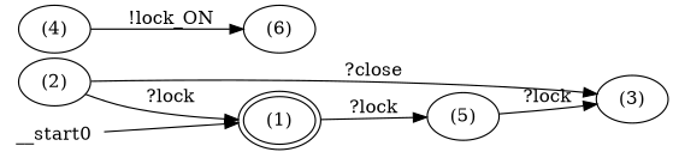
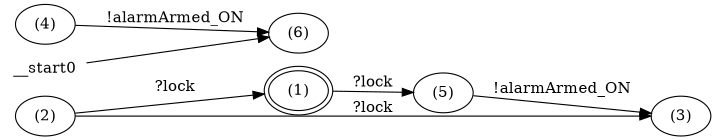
  digraph {
    mclimit=10.0
    nodesep=0.05
    rankdir=LR
    n1 [label="(1)" peripheries=2]
    n2 [label="(5)"]
    n3 [label="(2)"]
    n4 [label="(3)"]
    n5 [label="(4)"]
    n6 [label="(6)"]
    __start0 [shape=none]
    n1 -> n2 [label="?lock"]
-   n2 -> n4 [label="?lock"]
+   n2 -> n4 [label="!alarmArmed_ON"]
    n3 -> n1 [label="?lock"]
-   n3 -> n4 [label="?close"]
-   n5 -> n6 [label="!lock_ON"]
-   __start0 -> n1
+   n3 -> n4 [label="?lock"]
+   n5 -> n6 [label="!alarmArmed_ON"]
+   __start0 -> n6
  }
